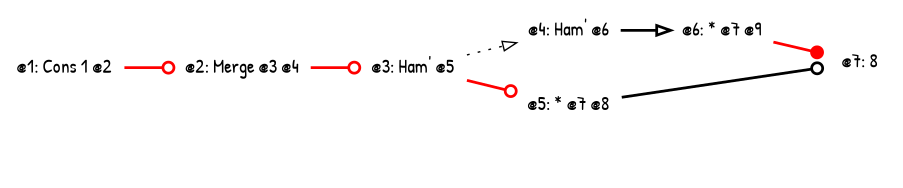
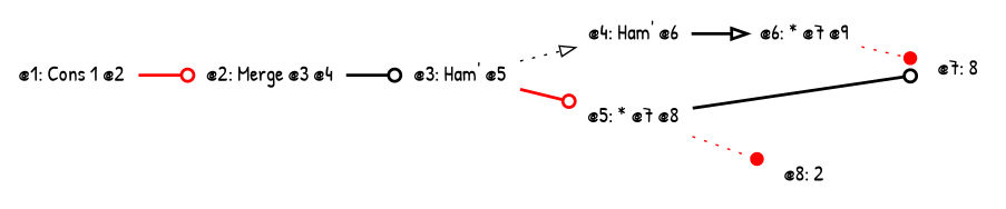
  digraph {
    fontname="Patrick Hand"
    rankdir=LR
    node [color=brown fontname="Patrick Hand" shape=none]
    edge [arrowhead=odot color=red fontname="Patrick Hand" style=bold]
    n1 [color=deeppink label="@1: Cons 1 @2"]
    n2 [label="@2: Merge @3 @4"]
    n3 [label="@3: Ham' @5"]
    n4 [label="@4: Ham' @6"]
    n5 [color=darkorange label="@5: * @7 @8"]
    n6 [color=darkgreen label="@6: * @7 @9"]
    n7 [color=darkorange label="@7: 8"]
+   n8 [color=deeppink label="@8: 2"]
    n1 -> n2
-   n2 -> n3
+   n2 -> n3 [color=black]
    n3 -> n4 [arrowhead=onormal color=black style=dotted]
    n3 -> n5
    n4 -> n6 [arrowhead=onormal color=black]
    n5 -> n7 [color=black]
-   n6 -> n7 [arrowhead=dot]
+   n5 -> n8 [arrowhead=dot style=dotted]
+   n6 -> n7 [arrowhead=dot style=dotted]
  }
